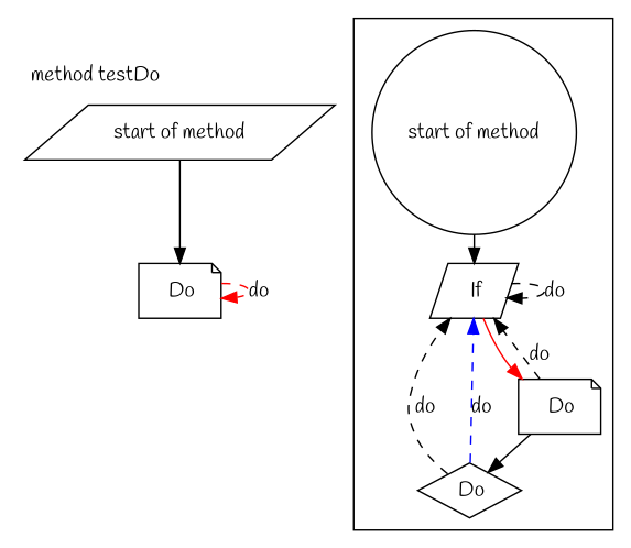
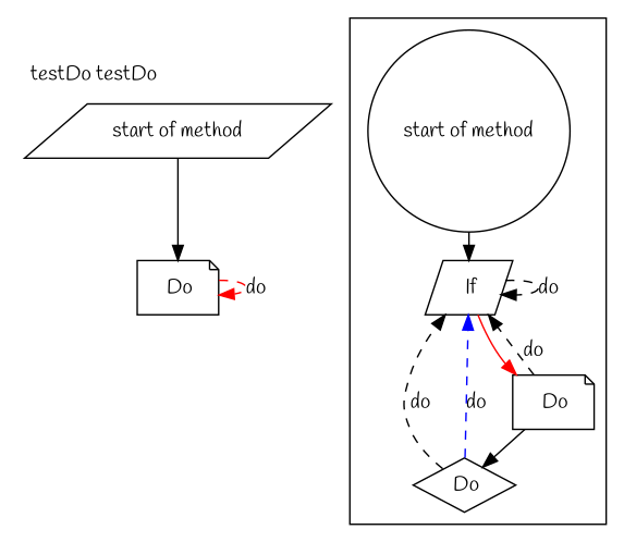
  digraph {
    compound=true
    fontname=Handlee
    node [fillcolor=white fontname=Handlee shape=parallelogram style=filled]
    edge [fontname=Handlee color=black style=dashed]
    n1 [label="start of method"]
    n2 [label=" Do" shape=note]
    n3 [label="start of method" shape=circle]
    n4 [label=" Do" shape=diamond]
    n5 [label=" Do" shape=note]
    n6 [label=" If"]
    subgraph cluster_1 {
-     label="method testDo"
+     label="testDo testDo"
      labeljust=l
      pencolor=transparent
      ranksep=0.5
      n1
      n2
    }
    subgraph cluster_2 {
      label="method testNestedDo"
      labeljust=l
      pencolor=transparent
      ranksep=0.5
    }
    subgraph cluster_3 {
      labeljust=l
      pencolor=black
      ranksep=0.5
      n3
      n4
      n5
      n6
    }
    n1 -> n2 [style=""]
    n2 -> n2 [label=do color=red]
    n3 -> n6 [style=""]
    n4 -> n6 [label=do]
    n4 -> n6 [label=do color=blue]
    n5 -> n4 [style=""]
    n5 -> n6 [label=do]
    n6 -> n5 [color=red style=""]
    n6 -> n6 [label=do]
  }
